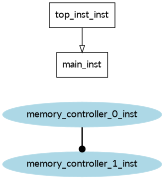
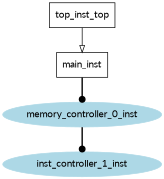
  digraph {
    fontname=Lato
    node [fontname=Lato]
    edge [arrowhead=dot fontname=Lato style=bold]
    n1 [label=main_inst shape=box]
    n2 [color=lightblue label=memory_controller_0_inst style=filled]
-   n3 [color=lightblue label=memory_controller_1_inst style=filled]
-   n4 [label=top_inst_inst shape=box]
+   n3 [color=lightblue label=inst_controller_1_inst style=filled]
+   n4 [label=top_inst_top shape=box]
+   n1 -> n2
    n2 -> n3
    n4 -> n1 [arrowhead=onormal style=solid]
  }
